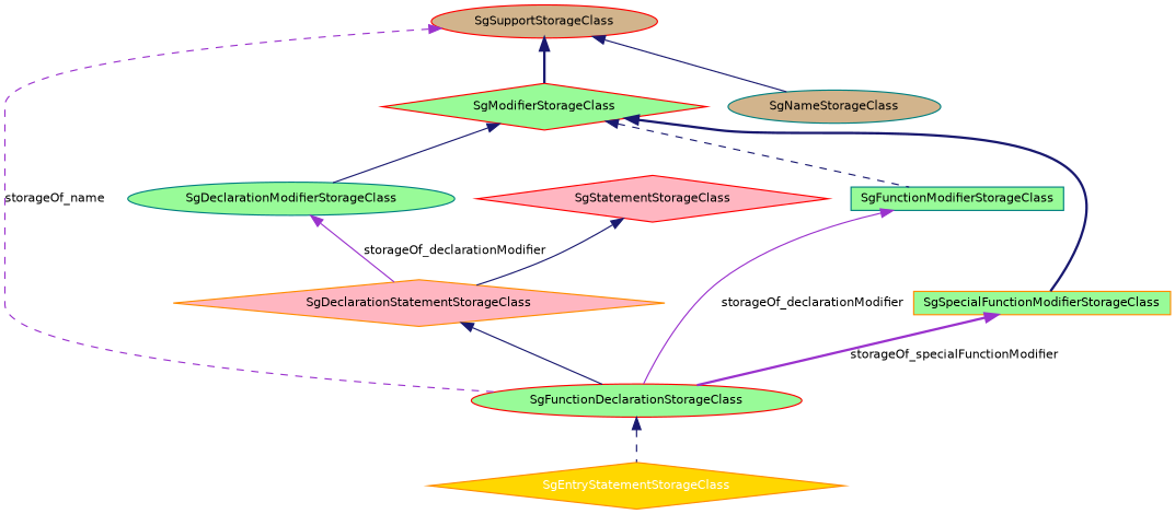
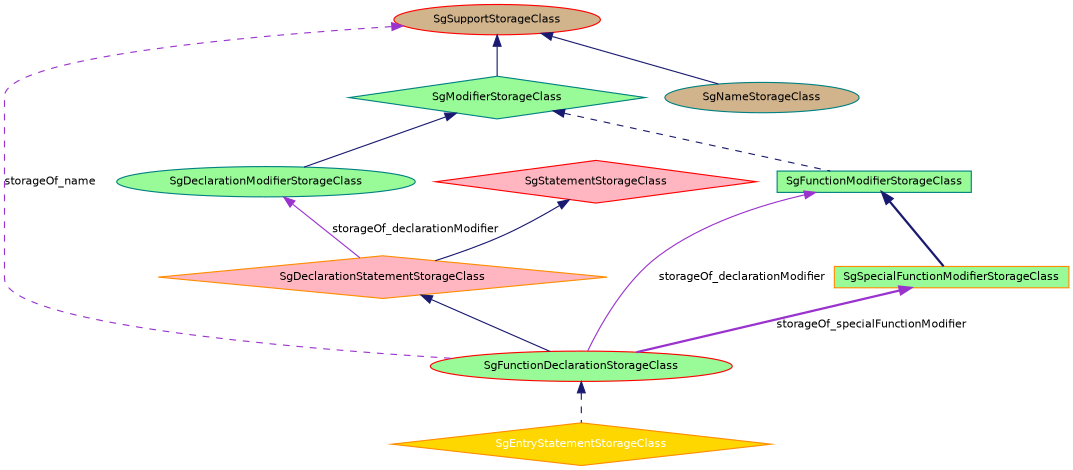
  digraph {
    node [color=red fillcolor=palegreen fontname=Helvetica fontsize=10 shape=diamond style=filled]
    edge [color=midnightblue dir=back fontname=Helvetica fontsize=10 labelfontname=Helvetica labelfontsize=10 style=solid]
    n1 [color=darkorange fillcolor=gold fontcolor=white height=0.2 label=SgEntryStatementStorageClass width=0.4]
    n2 [height=0.2 label=SgFunctionDeclarationStorageClass shape=ellipse width=0.4]
    n3 [color=darkorange fillcolor=lightpink height=0.2 label=SgDeclarationStatementStorageClass width=0.4]
    n4 [fillcolor=lightpink height=0.2 label=SgStatementStorageClass width=0.4]
    n5 [color=teal height=0.2 label=SgDeclarationModifierStorageClass shape=ellipse width=0.4]
-   n6 [height=0.2 label=SgModifierStorageClass width=0.4]
+   n6 [color=teal height=0.2 label=SgModifierStorageClass width=0.4]
    n7 [color=teal height=0.2 label=SgFunctionModifierStorageClass shape=box width=0.4]
    n8 [color=darkorange height=0.2 label=SgSpecialFunctionModifierStorageClass shape=box width=0.4]
    n9 [fillcolor=tan height=0.2 label=SgSupportStorageClass shape=ellipse width=0.4]
    n10 [color=teal fillcolor=tan height=0.2 label=SgNameStorageClass shape=ellipse width=0.4]
    n2 -> n1 [style=dashed]
    n3 -> n2
    n4 -> n3
    n5 -> n3 [color=darkorchid3 label=storageOf_declarationModifier]
    n6 -> n5
    n6 -> n7 [style=dashed]
-   n6 -> n8 [style=bold]
+   n7 -> n8 [style=bold]
    n7 -> n2 [color=darkorchid3 label=storageOf_declarationModifier]
    n8 -> n2 [color=darkorchid3 label=storageOf_specialFunctionModifier style=bold]
    n9 -> n2 [color=darkorchid3 label=storageOf_name style=dashed]
-   n9 -> n6 [style=bold]
+   n9 -> n6
    n9 -> n10
  }
